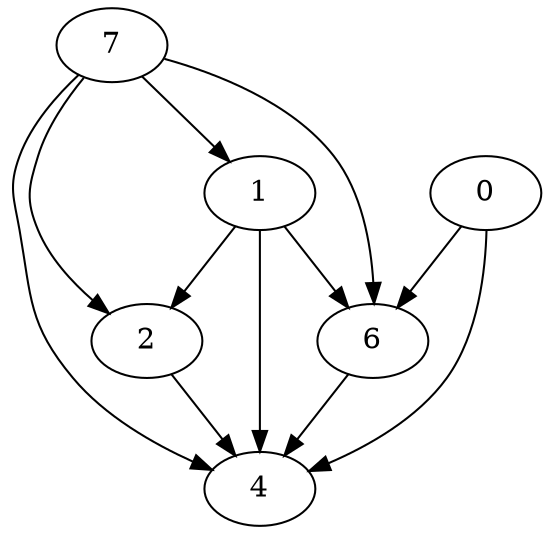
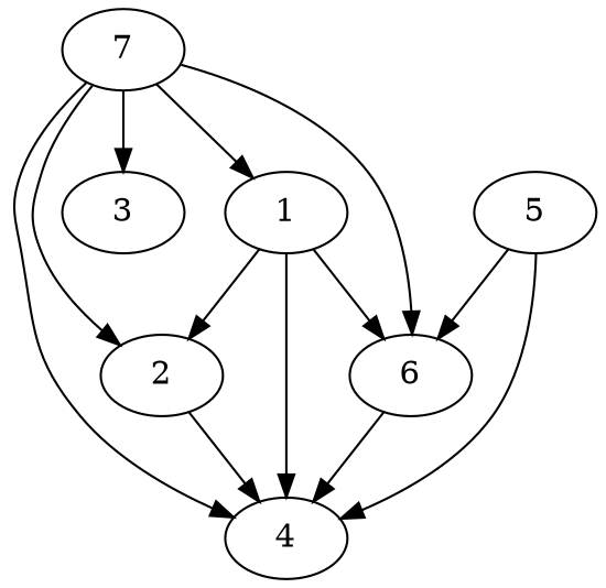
  digraph {
    n1 [label=6]
    n2 [label=4]
-   n3 [label=0]
+   n3 [label=5]
+   n4 [label=3]
    n5 [label=2]
    n6 [label=1]
    n7 [label=7]
    n1 -> n2
    n3 -> n1
    n3 -> n2
    n5 -> n2
    n6 -> n1
    n6 -> n2
    n6 -> n5
    n7 -> n1
    n7 -> n2
+   n7 -> n4
    n7 -> n5
    n7 -> n6
  }
